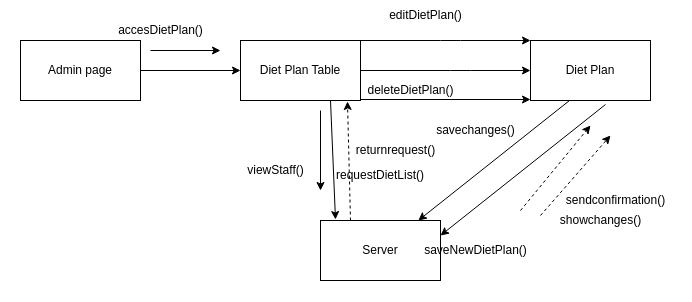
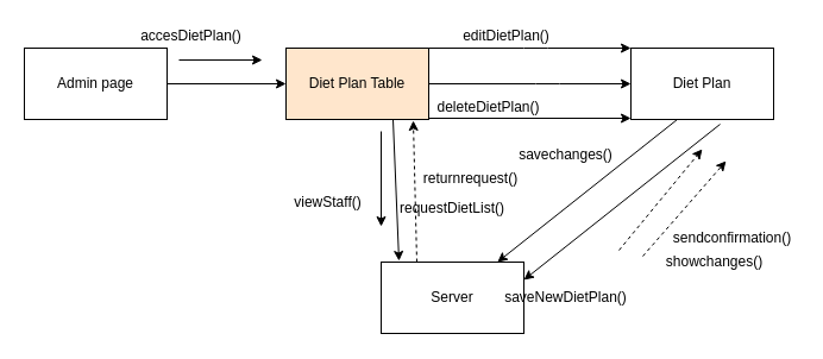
  <mxCell id="0" />
  <mxCell id="1" parent="0" />
- <mxCell id="2" value="Diet Plan Table" style="rounded=0;whiteSpace=wrap;html=1;" vertex="1" parent="1"><mxGeometry x="240" y="40" width="120" height="60" as="geometry" /></mxCell>
+ <mxCell id="2" value="Diet Plan Table" style="rounded=0;whiteSpace=wrap;html=1;fillColor=#ffe6cc;" vertex="1" parent="1"><mxGeometry x="240" y="40" width="120" height="60" as="geometry" /></mxCell>
  <mxCell id="3" value="Diet Plan" style="rounded=0;whiteSpace=wrap;html=1;" vertex="1" parent="1"><mxGeometry x="530" y="40" width="120" height="60" as="geometry" /></mxCell>
  <mxCell id="4" value="Server" style="rounded=0;whiteSpace=wrap;html=1;" vertex="1" parent="1"><mxGeometry x="320" y="220" width="120" height="60" as="geometry" /></mxCell>
  <mxCell id="5" value="" style="endArrow=classic;html=1;exitX=0.75;exitY=1;exitDx=0;exitDy=0;entryX=0.125;entryY=-0.017;entryDx=0;entryDy=0;entryPerimeter=0;" edge="1" parent="1" source="2" target="4"><mxGeometry width="50" height="50" relative="1" as="geometry"><mxPoint x="550" y="130" as="sourcePoint" /><mxPoint x="600" y="80" as="targetPoint" /></mxGeometry></mxCell>
  <mxCell id="6" value="" style="endArrow=classic;html=1;exitX=0.325;exitY=1;exitDx=0;exitDy=0;exitPerimeter=0;" edge="1" parent="1" source="3" target="4"><mxGeometry width="50" height="50" relative="1" as="geometry"><mxPoint x="550" y="130" as="sourcePoint" /><mxPoint x="600" y="80" as="targetPoint" /></mxGeometry></mxCell>
  <mxCell id="7" value="requestDietList()" style="text;html=1;strokeColor=none;fillColor=none;align=center;verticalAlign=middle;whiteSpace=wrap;rounded=0;" vertex="1" parent="1"><mxGeometry x="320" y="160" width="120" height="30" as="geometry" /></mxCell>
  <mxCell id="8" value="" style="endArrow=classic;html=1;entryX=1;entryY=1;entryDx=0;entryDy=0;" edge="1" parent="1"><mxGeometry width="50" height="50" relative="1" as="geometry"><mxPoint x="150" y="50" as="sourcePoint" /><mxPoint x="220" y="50" as="targetPoint" /></mxGeometry></mxCell>
  <mxCell id="9" value="" style="endArrow=classic;html=1;exitX=1;exitY=0;exitDx=0;exitDy=0;entryX=0;entryY=0;entryDx=0;entryDy=0;" edge="1" parent="1" source="2" target="3"><mxGeometry width="50" height="50" relative="1" as="geometry"><mxPoint x="510" y="130" as="sourcePoint" /><mxPoint x="450" y="170" as="targetPoint" /><Array as="points"><mxPoint x="450" y="40" /></Array></mxGeometry></mxCell>
  <mxCell id="10" value="" style="endArrow=classic;html=1;entryX=0;entryY=0.5;entryDx=0;entryDy=0;" edge="1" parent="1" target="2"><mxGeometry width="50" height="50" relative="1" as="geometry"><mxPoint x="140" y="70" as="sourcePoint" /><mxPoint x="540" y="160" as="targetPoint" /></mxGeometry></mxCell>
  <mxCell id="11" value="Admin page" style="rounded=0;whiteSpace=wrap;html=1;" vertex="1" parent="1"><mxGeometry x="20" y="40" width="120" height="60" as="geometry" /></mxCell>
  <mxCell id="12" value="" style="html=1;labelBackgroundColor=#ffffff;startArrow=none;startFill=0;startSize=6;endArrow=classic;endFill=1;endSize=6;jettySize=auto;orthogonalLoop=1;strokeWidth=1;dashed=1;fontSize=14;" edge="1" parent="1"><mxGeometry width="60" height="60" relative="1" as="geometry"><mxPoint x="520" y="210" as="sourcePoint" /><mxPoint x="590" y="125" as="targetPoint" /><Array as="points" /></mxGeometry></mxCell>
  <mxCell id="13" value="" style="html=1;labelBackgroundColor=#ffffff;startArrow=none;startFill=0;startSize=6;endArrow=classic;endFill=1;endSize=6;jettySize=auto;orthogonalLoop=1;strokeWidth=1;dashed=1;fontSize=14;" edge="1" parent="1"><mxGeometry width="60" height="60" relative="1" as="geometry"><mxPoint x="540" y="215" as="sourcePoint" /><mxPoint x="610" y="135" as="targetPoint" /><Array as="points" /></mxGeometry></mxCell>
  <mxCell id="14" value="accesDietPlan()" style="text;html=1;align=center;verticalAlign=middle;resizable=0;points=[];autosize=1;strokeColor=none;" vertex="1" parent="1"><mxGeometry x="110" y="20" width="100" height="20" as="geometry" /></mxCell>
  <mxCell id="15" value="" style="html=1;labelBackgroundColor=#ffffff;startArrow=none;startFill=0;startSize=6;endArrow=classic;endFill=1;endSize=6;jettySize=auto;orthogonalLoop=1;strokeWidth=1;dashed=1;fontSize=14;exitX=0.25;exitY=0;exitDx=0;exitDy=0;" edge="1" parent="1" source="4"><mxGeometry width="60" height="60" relative="1" as="geometry"><mxPoint x="415" y="150" as="sourcePoint" /><mxPoint x="347" y="101" as="targetPoint" /><Array as="points" /></mxGeometry></mxCell>
  <mxCell id="16" value="returnrequest()" style="text;html=1;align=center;verticalAlign=middle;resizable=0;points=[];autosize=1;strokeColor=none;" vertex="1" parent="1"><mxGeometry x="350" y="140" width="90" height="20" as="geometry" /></mxCell>
  <mxCell id="17" value="" style="endArrow=classic;html=1;" edge="1" parent="1"><mxGeometry width="50" height="50" relative="1" as="geometry"><mxPoint x="320" y="110" as="sourcePoint" /><mxPoint x="320" y="190" as="targetPoint" /></mxGeometry></mxCell>
  <mxCell id="18" value="viewStaff()" style="text;html=1;align=center;verticalAlign=middle;resizable=0;points=[];autosize=1;strokeColor=none;" vertex="1" parent="1"><mxGeometry x="240" y="160" width="70" height="20" as="geometry" /></mxCell>
  <mxCell id="19" value="" style="endArrow=classic;html=1;exitX=1;exitY=0.25;exitDx=0;exitDy=0;entryX=0;entryY=0.25;entryDx=0;entryDy=0;" edge="1" parent="1"><mxGeometry width="50" height="50" relative="1" as="geometry"><mxPoint y="99" as="sourcePoint" x="360" /><mxPoint x="530" y="99" as="targetPoint" /></mxGeometry></mxCell>
- <mxCell id="20" value="editDietPlan()" style="text;html=1;align=center;verticalAlign=middle;resizable=0;points=[];autosize=1;strokeColor=none;" vertex="1" parent="1"><mxGeometry x="380" y="5" width="90" height="20" as="geometry" /></mxCell>
+ <mxCell id="20" value="editDietPlan()" style="text;html=1;align=center;verticalAlign=middle;resizable=0;points=[];autosize=1;strokeColor=none;" vertex="1" parent="1"><mxGeometry x="380" y="20" width="90" height="20" as="geometry" /></mxCell>
  <mxCell id="21" value="deleteDietPlan()" style="text;html=1;align=center;verticalAlign=middle;resizable=0;points=[];autosize=1;strokeColor=none;" vertex="1" parent="1"><mxGeometry y="80" width="100" height="20" as="geometry" x="360" /></mxCell>
  <mxCell id="22" value="sendconfirmation()" style="text;html=1;align=center;verticalAlign=middle;resizable=0;points=[];autosize=1;strokeColor=none;" vertex="1" parent="1"><mxGeometry x="560" y="190" width="110" height="20" as="geometry" /></mxCell>
  <mxCell id="23" value="showchanges()" style="text;html=1;align=center;verticalAlign=middle;resizable=0;points=[];autosize=1;strokeColor=none;" vertex="1" parent="1"><mxGeometry x="550" y="210" width="100" height="20" as="geometry" /></mxCell>
  <mxCell id="24" value="" style="html=1;labelBackgroundColor=#ffffff;startArrow=none;startFill=0;startSize=6;endArrow=none;endFill=1;endSize=6;jettySize=auto;orthogonalLoop=1;strokeWidth=1;dashed=1;fontSize=14;" edge="1" parent="1"><mxGeometry width="60" height="60" relative="1" as="geometry"><mxPoint x="560" y="210" as="sourcePoint" /><mxPoint x="560" y="210" as="targetPoint" /><Array as="points" /></mxGeometry></mxCell>
  <mxCell id="25" value="savechanges()" style="text;html=1;align=center;verticalAlign=middle;resizable=0;points=[];autosize=1;strokeColor=none;rotation=0;" vertex="1" parent="1"><mxGeometry x="430" y="120" width="90" height="20" as="geometry" /></mxCell>
  <mxCell id="26" value="" style="endArrow=classic;html=1;exitX=1;exitY=0.5;exitDx=0;exitDy=0;entryX=0;entryY=0.5;entryDx=0;entryDy=0;" edge="1" parent="1" source="2" target="3"><mxGeometry width="50" height="50" relative="1" as="geometry"><mxPoint x="370" y="50" as="sourcePoint" /><mxPoint x="540" y="50" as="targetPoint" /><Array as="points"><mxPoint x="460" y="70" /></Array></mxGeometry></mxCell>
  <mxCell id="27" value="" style="endArrow=classic;html=1;exitX=0.625;exitY=1.067;exitDx=0;exitDy=0;entryX=1;entryY=0.25;entryDx=0;entryDy=0;exitPerimeter=0;" edge="1" parent="1" source="3" target="4"><mxGeometry width="50" height="50" relative="1" as="geometry"><mxPoint x="579" y="110" as="sourcePoint" /><mxPoint x="427.8" y="230" as="targetPoint" /></mxGeometry></mxCell>
  <mxCell id="28" value="saveNewDietPlan()" style="text;html=1;align=center;verticalAlign=middle;resizable=0;points=[];autosize=1;strokeColor=none;" vertex="1" parent="1"><mxGeometry x="415" y="240" width="120" height="20" as="geometry" /></mxCell>
